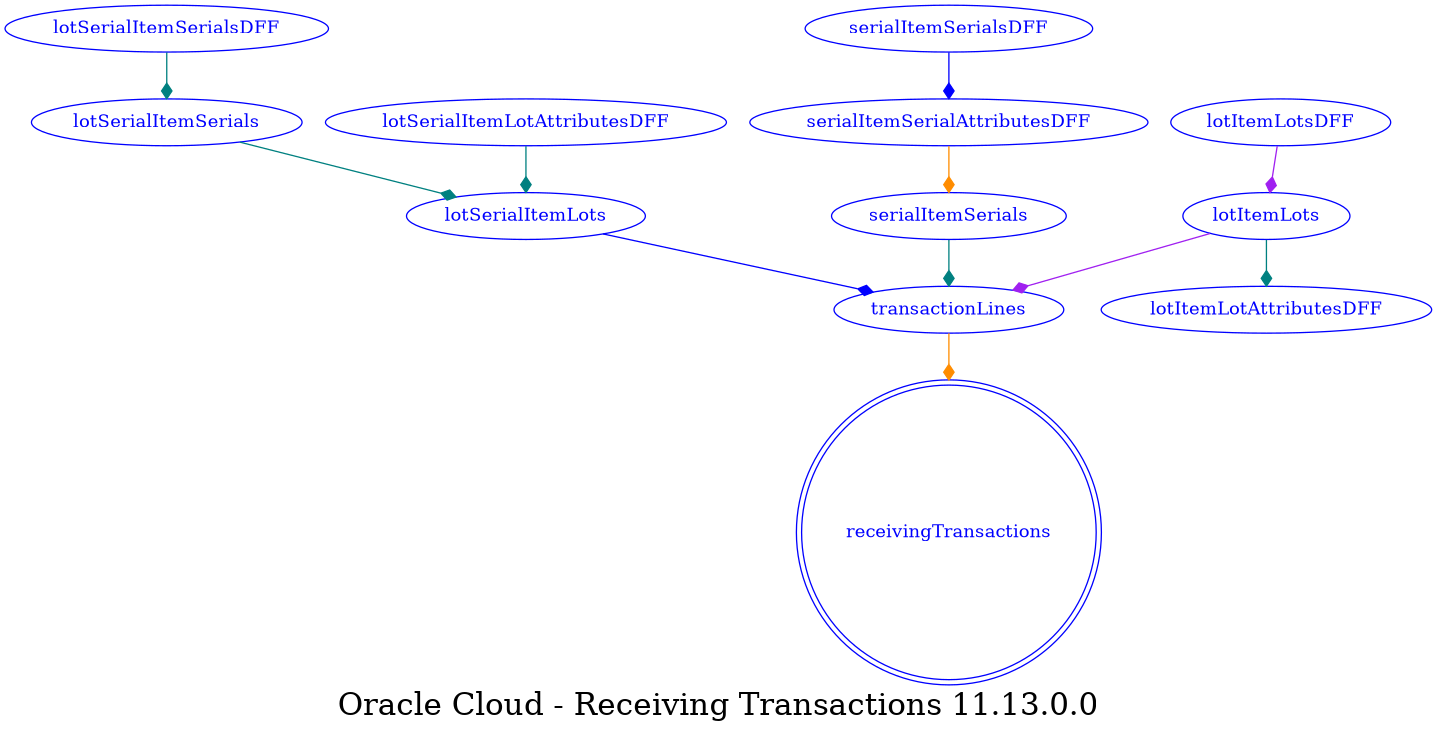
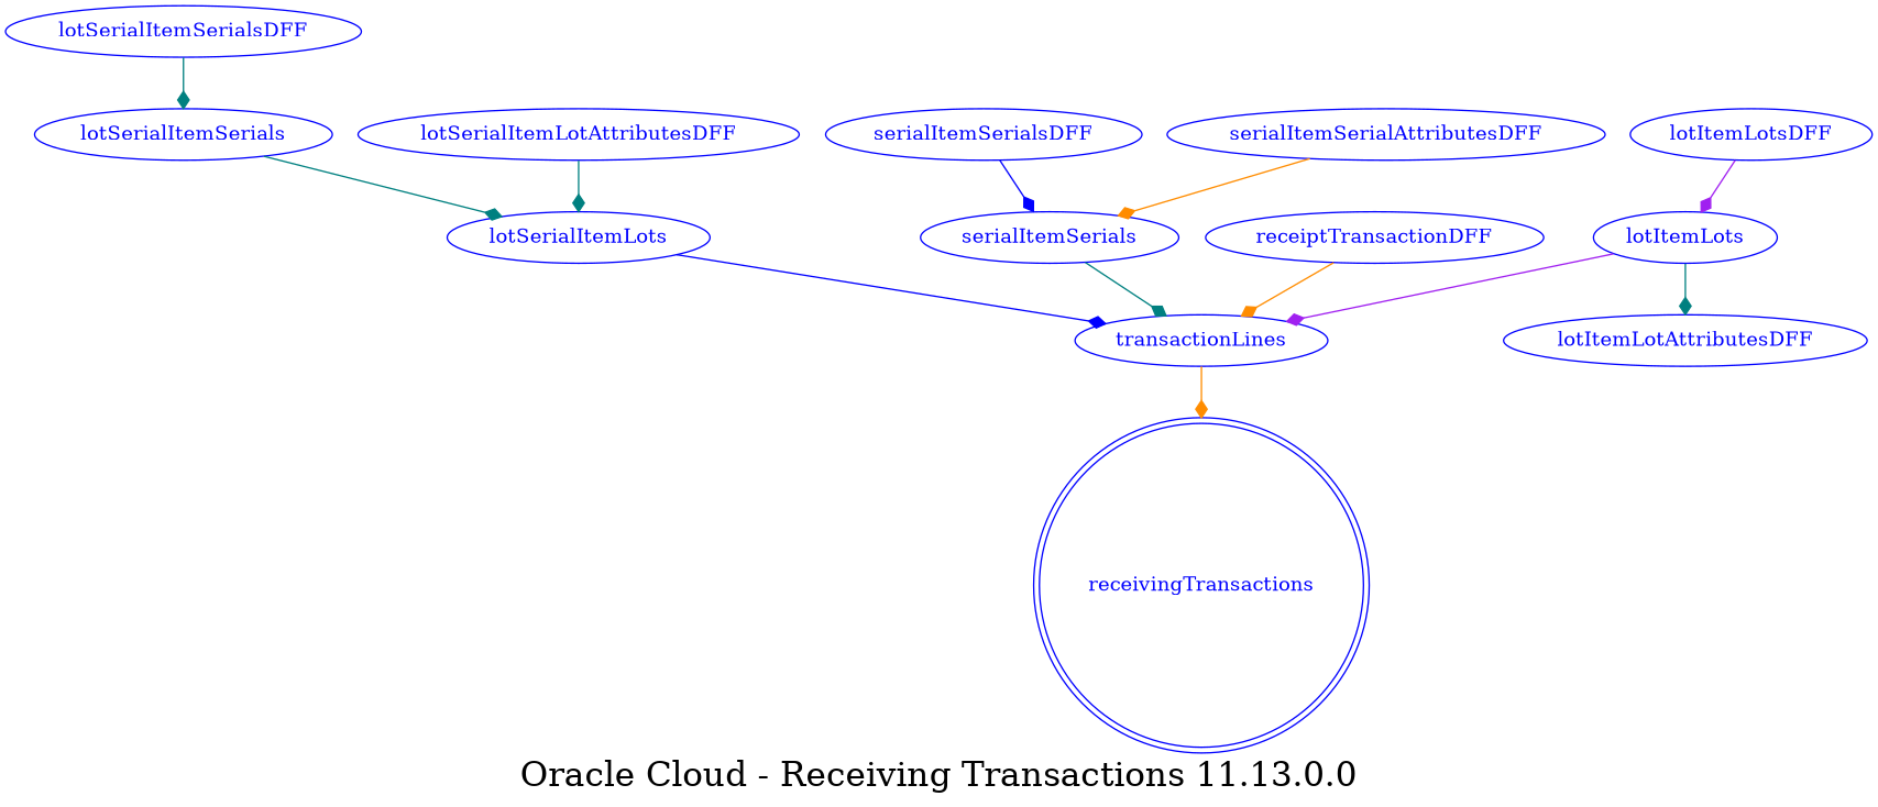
  digraph {
    fontsize=24
    label="Oracle Cloud - Receiving Transactions 11.13.0.0"
    splines=true
    node [color=blue fontcolor=blue shape=ellipse]
    edge [arrowhead=diamond arrowtail=none color=teal fontcolor=blue]
    receivingTransactions [shape=doublecircle]
    transactionLines
    lotSerialItemLots
    lotSerialItemSerials
    lotSerialItemSerialsDFF
    lotSerialItemLotAttributesDFF
    serialItemSerials
    serialItemSerialsDFF
    serialItemSerialAttributesDFF
+   receiptTransactionDFF
    lotItemLots
    lotItemLotAttributesDFF
    lotItemLotsDFF
    transactionLines -> receivingTransactions [color=darkorange]
    lotSerialItemLots -> transactionLines [color=blue]
    lotSerialItemSerials -> lotSerialItemLots
    lotSerialItemSerialsDFF -> lotSerialItemSerials
    lotSerialItemLotAttributesDFF -> lotSerialItemLots
    serialItemSerials -> transactionLines
-   serialItemSerialsDFF -> serialItemSerialAttributesDFF [color=blue]
+   serialItemSerialsDFF -> serialItemSerials [color=blue]
    serialItemSerialAttributesDFF -> serialItemSerials [color=darkorange]
+   receiptTransactionDFF -> transactionLines [color=darkorange]
    lotItemLots -> transactionLines [color=purple]
    lotItemLots -> lotItemLotAttributesDFF
    lotItemLotsDFF -> lotItemLots [color=purple]
  }
